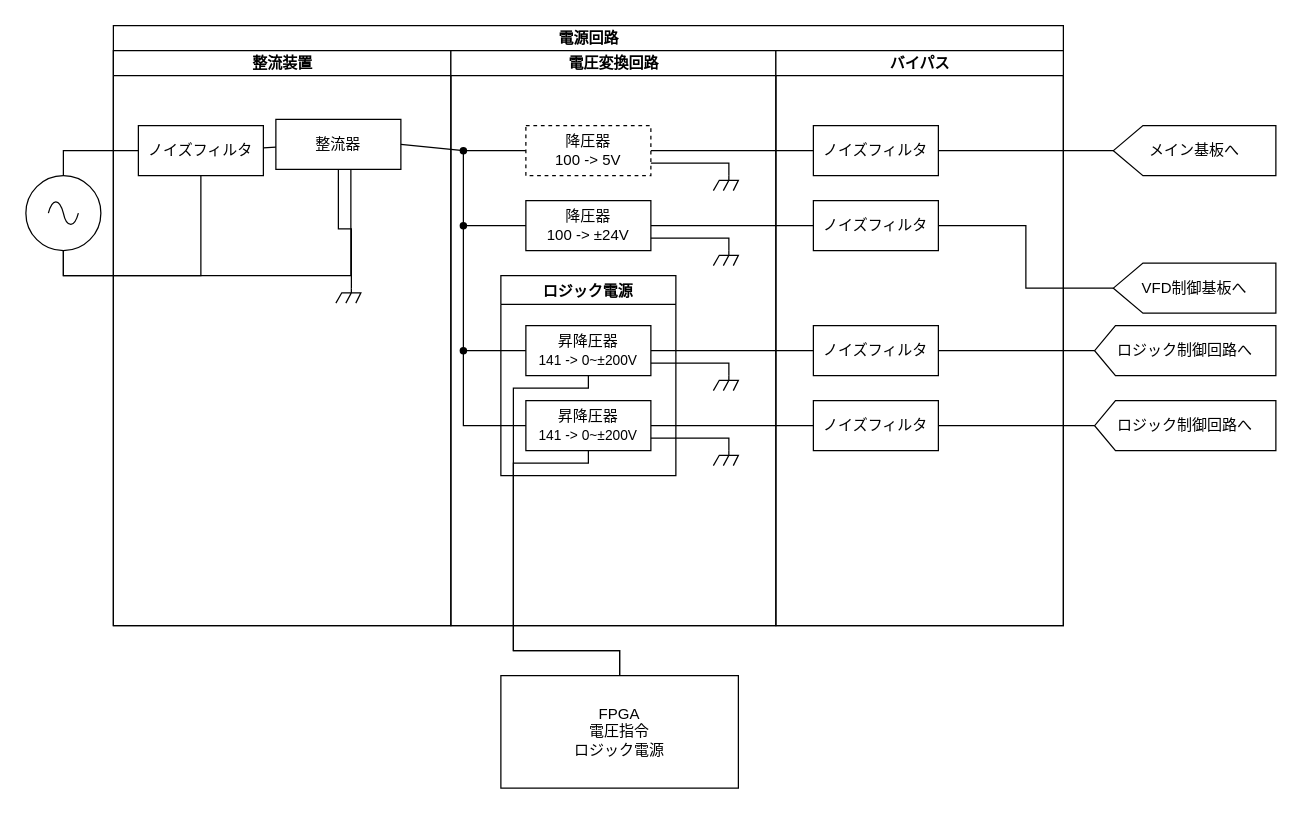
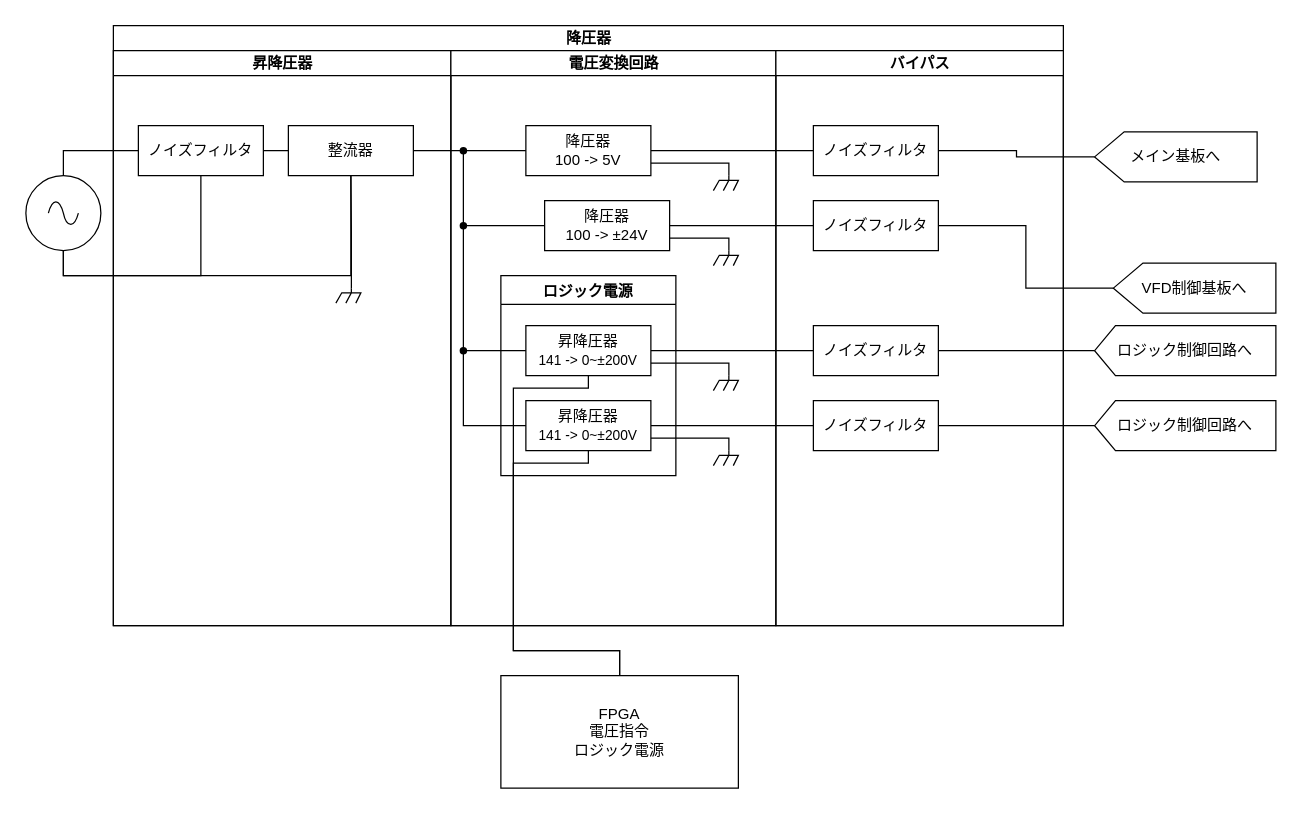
  <mxCell id="0" />
  <mxCell id="1" value="背景" style="" parent="0" />
- <mxCell id="2" value="電源回路" style="swimlane;childLayout=stackLayout;resizeParent=1;resizeParentMax=0;startSize=20;html=1;" parent="1" vertex="1"><mxGeometry x="90" y="20" width="760" height="480" as="geometry" /></mxCell>
- <mxCell id="3" value="整流装置" style="swimlane;startSize=20;html=1;" parent="2" vertex="1"><mxGeometry y="20" width="270" height="460" as="geometry" /></mxCell>
+ <mxCell id="2" value="降圧器" style="swimlane;childLayout=stackLayout;resizeParent=1;resizeParentMax=0;startSize=20;html=1;" parent="1" vertex="1"><mxGeometry x="90" y="20" width="760" height="480" as="geometry" /></mxCell>
+ <mxCell id="3" value="昇降圧器" style="swimlane;startSize=20;html=1;" parent="2" vertex="1"><mxGeometry y="20" width="270" height="460" as="geometry" /></mxCell>
  <mxCell id="4" value="電圧変換回路" style="swimlane;startSize=20;html=1;" parent="2" vertex="1"><mxGeometry x="270" y="20" width="260" height="460" as="geometry" /></mxCell>
  <mxCell id="5" value="バイパス" style="swimlane;startSize=20;html=1;" parent="2" vertex="1"><mxGeometry x="530" y="20" width="230" height="460" as="geometry" /></mxCell>
  <mxCell id="6" value="ノイズフィルタ" style="whiteSpace=wrap;html=1;verticalAlign=middle;pointerEvents=1;shadow=0;dashed=0;" parent="5" vertex="1"><mxGeometry x="30" y="60" width="100" height="40" as="geometry" /></mxCell>
  <mxCell id="7" value="ノイズフィルタ" style="whiteSpace=wrap;html=1;verticalAlign=middle;pointerEvents=1;shadow=0;dashed=0;" parent="5" vertex="1"><mxGeometry x="30" y="120" width="100" height="40" as="geometry" /></mxCell>
  <mxCell id="8" value="ノイズフィルタ" style="whiteSpace=wrap;html=1;verticalAlign=middle;pointerEvents=1;shadow=0;dashed=0;" parent="5" vertex="1"><mxGeometry x="30" y="220" width="100" height="40" as="geometry" /></mxCell>
  <mxCell id="9" value="ノイズフィルタ" style="whiteSpace=wrap;html=1;verticalAlign=middle;pointerEvents=1;shadow=0;dashed=0;" parent="5" vertex="1"><mxGeometry x="30" y="280" width="100" height="40" as="geometry" /></mxCell>
  <mxCell id="10" value="&lt;font style=&quot;font-size: 12px;&quot;&gt;FPGA&lt;br style=&quot;font-size: 12px;&quot;&gt;電圧指令&lt;br style=&quot;font-size: 12px;&quot;&gt;ロジック電源&lt;/font&gt;" style="whiteSpace=wrap;html=1;verticalAlign=middle;pointerEvents=1;shadow=0;dashed=0;fontSize=12;" parent="1" vertex="1"><mxGeometry x="400" y="540" width="190" height="90" as="geometry" /></mxCell>
  <mxCell id="11" style="edgeStyle=orthogonalEdgeStyle;rounded=0;orthogonalLoop=1;jettySize=auto;html=1;entryX=0;entryY=0.5;entryDx=0;entryDy=0;strokeColor=default;align=center;verticalAlign=middle;fontFamily=Helvetica;fontSize=12;fontColor=default;labelBackgroundColor=default;startSize=8;endArrow=none;endSize=8;endFill=0;" parent="1" source="35" target="9" edge="1"><mxGeometry relative="1" as="geometry" /></mxCell>
  <mxCell id="12" style="edgeStyle=orthogonalEdgeStyle;rounded=0;orthogonalLoop=1;jettySize=auto;html=1;entryX=0;entryY=0.5;entryDx=0;entryDy=0;strokeColor=default;align=center;verticalAlign=middle;fontFamily=Helvetica;fontSize=12;fontColor=default;labelBackgroundColor=default;startSize=8;endArrow=none;endFill=0;endSize=8;" parent="1" source="33" target="8" edge="1"><mxGeometry relative="1" as="geometry" /></mxCell>
  <mxCell id="13" style="edgeStyle=orthogonalEdgeStyle;rounded=0;orthogonalLoop=1;jettySize=auto;html=1;entryX=0;entryY=0.5;entryDx=0;entryDy=0;strokeColor=default;align=center;verticalAlign=middle;fontFamily=Helvetica;fontSize=12;fontColor=default;labelBackgroundColor=default;startSize=8;endArrow=none;endFill=0;endSize=8;" parent="1" source="31" target="7" edge="1"><mxGeometry relative="1" as="geometry" /></mxCell>
- <mxCell id="14" value="メイン基板へ" style="shape=offPageConnector;whiteSpace=wrap;html=1;fontFamily=Helvetica;fontSize=12;fontColor=default;labelBackgroundColor=default;direction=south;size=0.182;" parent="1" vertex="1"><mxGeometry x="890" y="100" width="130" height="40" as="geometry" /></mxCell>
+ <mxCell id="14" value="メイン基板へ" style="shape=offPageConnector;whiteSpace=wrap;html=1;fontFamily=Helvetica;fontSize=12;fontColor=default;labelBackgroundColor=default;direction=south;size=0.182;" parent="1" vertex="1"><mxGeometry x="875" y="105" width="130" height="40" as="geometry" /></mxCell>
  <mxCell id="15" value="VFD制御基板へ" style="shape=offPageConnector;whiteSpace=wrap;html=1;fontFamily=Helvetica;fontSize=12;fontColor=default;labelBackgroundColor=default;direction=south;size=0.182;" parent="1" vertex="1"><mxGeometry x="890" y="210" width="130" height="40" as="geometry" /></mxCell>
  <mxCell id="16" value="ロジック制御回路へ" style="shape=offPageConnector;whiteSpace=wrap;html=1;fontFamily=Helvetica;fontSize=12;fontColor=default;labelBackgroundColor=default;direction=south;size=0.115;" parent="1" vertex="1"><mxGeometry x="875" y="260" width="145" height="40" as="geometry" /></mxCell>
  <mxCell id="17" value="ロジック制御回路へ" style="shape=offPageConnector;whiteSpace=wrap;html=1;fontFamily=Helvetica;fontSize=12;fontColor=default;labelBackgroundColor=default;direction=south;size=0.115;" parent="1" vertex="1"><mxGeometry x="875" y="320" width="145" height="40" as="geometry" /></mxCell>
  <mxCell id="18" style="edgeStyle=orthogonalEdgeStyle;rounded=0;orthogonalLoop=1;jettySize=auto;html=1;entryX=0.5;entryY=1;entryDx=0;entryDy=0;strokeColor=default;align=center;verticalAlign=middle;fontFamily=Helvetica;fontSize=12;fontColor=default;labelBackgroundColor=default;startSize=8;endArrow=none;endFill=0;endSize=8;" parent="1" source="6" target="14" edge="1"><mxGeometry relative="1" as="geometry" /></mxCell>
  <mxCell id="19" style="edgeStyle=orthogonalEdgeStyle;rounded=0;orthogonalLoop=1;jettySize=auto;html=1;entryX=0.5;entryY=1;entryDx=0;entryDy=0;strokeColor=default;align=center;verticalAlign=middle;fontFamily=Helvetica;fontSize=12;fontColor=default;labelBackgroundColor=default;startSize=8;endArrow=none;endFill=0;endSize=8;" parent="1" source="7" target="15" edge="1"><mxGeometry relative="1" as="geometry" /></mxCell>
  <mxCell id="20" style="edgeStyle=orthogonalEdgeStyle;rounded=0;orthogonalLoop=1;jettySize=auto;html=1;entryX=0.5;entryY=1;entryDx=0;entryDy=0;strokeColor=default;align=center;verticalAlign=middle;fontFamily=Helvetica;fontSize=12;fontColor=default;labelBackgroundColor=default;startSize=8;endArrow=none;endFill=0;endSize=8;" parent="1" source="8" target="16" edge="1"><mxGeometry relative="1" as="geometry" /></mxCell>
  <mxCell id="21" style="edgeStyle=orthogonalEdgeStyle;rounded=0;orthogonalLoop=1;jettySize=auto;html=1;entryX=0.5;entryY=1;entryDx=0;entryDy=0;strokeColor=default;align=center;verticalAlign=middle;fontFamily=Helvetica;fontSize=12;fontColor=default;labelBackgroundColor=default;startSize=8;endArrow=none;endFill=0;endSize=8;" parent="1" source="9" target="17" edge="1"><mxGeometry relative="1" as="geometry" /></mxCell>
  <mxCell id="22" value="モデル" parent="0" />
  <mxCell id="23" value="ノイズフィルタ" style="whiteSpace=wrap;html=1;verticalAlign=middle;pointerEvents=1;shadow=0;dashed=0;" parent="22" vertex="1"><mxGeometry x="110" y="100" width="100" height="40" as="geometry" /></mxCell>
  <mxCell id="24" style="edgeStyle=orthogonalEdgeStyle;rounded=0;orthogonalLoop=1;jettySize=auto;html=1;exitX=0.5;exitY=0;exitDx=0;exitDy=0;exitPerimeter=0;entryX=0;entryY=0.5;entryDx=0;entryDy=0;strokeColor=default;align=center;verticalAlign=middle;fontFamily=Helvetica;fontSize=12;fontColor=default;labelBackgroundColor=default;startSize=8;endArrow=none;endSize=8;endFill=0;" parent="22" source="25" target="23" edge="1"><mxGeometry relative="1" as="geometry" /></mxCell>
  <mxCell id="25" value="" style="pointerEvents=1;verticalLabelPosition=bottom;shadow=0;dashed=0;align=center;html=1;verticalAlign=top;shape=mxgraph.electrical.signal_sources.source;aspect=fixed;points=[[0.5,0,0],[1,0.5,0],[0.5,1,0],[0,0.5,0]];elSignalType=ac;" parent="22" vertex="1"><mxGeometry x="20" y="140" width="60" height="60" as="geometry" /></mxCell>
- <mxCell id="26" value="整流器" style="whiteSpace=wrap;html=1;verticalAlign=middle;pointerEvents=1;shadow=0;dashed=0;" parent="22" vertex="1"><mxGeometry x="220" y="95" width="100" height="40" as="geometry" /></mxCell>
+ <mxCell id="26" value="整流器" style="whiteSpace=wrap;html=1;verticalAlign=middle;pointerEvents=1;shadow=0;dashed=0;" parent="22" vertex="1"><mxGeometry x="230" y="100" width="100" height="40" as="geometry" /></mxCell>
  <mxCell id="27" style="edgeStyle=none;curved=1;rounded=0;orthogonalLoop=1;jettySize=auto;html=1;fontSize=12;startSize=8;endSize=8;endArrow=none;endFill=0;" parent="22" source="23" target="26" edge="1"><mxGeometry relative="1" as="geometry" /></mxCell>
  <mxCell id="28" style="edgeStyle=orthogonalEdgeStyle;rounded=0;orthogonalLoop=1;jettySize=auto;html=1;fontSize=12;startSize=8;endSize=8;endArrow=none;endFill=0;entryX=0.5;entryY=1;entryDx=0;entryDy=0;entryPerimeter=0;" parent="22" source="26" target="25" edge="1"><mxGeometry relative="1" as="geometry"><mxPoint x="150" y="280" as="targetPoint" /><Array as="points"><mxPoint x="280" y="220" /><mxPoint x="50" y="220" /></Array></mxGeometry></mxCell>
  <mxCell id="29" style="edgeStyle=none;curved=1;rounded=0;orthogonalLoop=1;jettySize=auto;html=1;fontSize=12;startSize=8;endSize=8;endArrow=none;endFill=0;" parent="22" source="30" target="6" edge="1"><mxGeometry relative="1" as="geometry" /></mxCell>
- <mxCell id="30" value="降圧器&lt;br&gt;100 -&amp;gt; 5V" style="whiteSpace=wrap;html=1;verticalAlign=middle;pointerEvents=1;shadow=0;dashed=1;" parent="22" vertex="1"><mxGeometry x="420" y="100" width="100" height="40" as="geometry" /></mxCell>
- <mxCell id="31" value="降圧器&lt;br&gt;100 -&amp;gt; ±24V" style="whiteSpace=wrap;html=1;verticalAlign=middle;pointerEvents=1;shadow=0;dashed=0;" parent="22" vertex="1"><mxGeometry x="420" y="160" width="100" height="40" as="geometry" /></mxCell>
+ <mxCell id="30" value="降圧器&lt;br&gt;100 -&amp;gt; 5V" style="whiteSpace=wrap;html=1;verticalAlign=middle;pointerEvents=1;shadow=0;dashed=0;" parent="22" vertex="1"><mxGeometry x="420" y="100" width="100" height="40" as="geometry" /></mxCell>
+ <mxCell id="31" value="降圧器&lt;br&gt;100 -&amp;gt; ±24V" style="whiteSpace=wrap;html=1;verticalAlign=middle;pointerEvents=1;shadow=0;dashed=0;" parent="22" vertex="1"><mxGeometry x="435" y="160" width="100" height="40" as="geometry" /></mxCell>
  <mxCell id="32" style="edgeStyle=orthogonalEdgeStyle;rounded=0;orthogonalLoop=1;jettySize=auto;html=1;exitX=0.5;exitY=1;exitDx=0;exitDy=0;strokeColor=default;align=center;verticalAlign=middle;fontFamily=Helvetica;fontSize=12;fontColor=default;labelBackgroundColor=default;startSize=8;endArrow=none;endSize=8;entryX=0.5;entryY=0;entryDx=0;entryDy=0;endFill=0;" parent="22" source="33" target="10" edge="1"><mxGeometry relative="1" as="geometry"><mxPoint x="410" y="540" as="targetPoint" /><Array as="points"><mxPoint x="470" y="310" /><mxPoint x="410" y="310" /><mxPoint x="410" y="520" /><mxPoint x="495" y="520" /></Array></mxGeometry></mxCell>
  <mxCell id="33" value="昇降圧器&lt;br&gt;&lt;font style=&quot;font-size: 11px;&quot;&gt;141 -&amp;gt; 0~±200V&lt;/font&gt;" style="whiteSpace=wrap;html=1;verticalAlign=middle;pointerEvents=1;shadow=0;dashed=0;" parent="22" vertex="1"><mxGeometry x="420" y="260" width="100" height="40" as="geometry" /></mxCell>
  <mxCell id="34" style="edgeStyle=orthogonalEdgeStyle;rounded=0;orthogonalLoop=1;jettySize=auto;html=1;exitX=0.5;exitY=1;exitDx=0;exitDy=0;strokeColor=default;align=center;verticalAlign=middle;fontFamily=Helvetica;fontSize=12;fontColor=default;labelBackgroundColor=default;startSize=8;endArrow=none;endSize=8;entryX=0.5;entryY=0;entryDx=0;entryDy=0;endFill=0;" parent="22" source="35" target="10" edge="1"><mxGeometry relative="1" as="geometry"><mxPoint x="410" y="540" as="targetPoint" /><Array as="points"><mxPoint x="470" y="370" /><mxPoint x="410" y="370" /><mxPoint x="410" y="520" /><mxPoint x="495" y="520" /></Array></mxGeometry></mxCell>
  <mxCell id="35" value="昇降圧器&lt;br&gt;&lt;font style=&quot;font-size: 11px;&quot;&gt;141 -&amp;gt; 0~±200V&lt;/font&gt;" style="whiteSpace=wrap;html=1;verticalAlign=middle;pointerEvents=1;shadow=0;dashed=0;" parent="22" vertex="1"><mxGeometry x="420" y="320" width="100" height="40" as="geometry" /></mxCell>
  <mxCell id="36" value="ロジック電源" style="swimlane;" parent="22" vertex="1"><mxGeometry x="400" y="220" width="140" height="160" as="geometry" /></mxCell>
  <mxCell id="37" style="edgeStyle=none;curved=1;rounded=0;orthogonalLoop=1;jettySize=auto;html=1;entryX=0;entryY=0.5;entryDx=0;entryDy=0;fontSize=12;startSize=8;endSize=8;endArrow=none;endFill=0;" parent="22" source="38" target="30" edge="1"><mxGeometry relative="1" as="geometry" /></mxCell>
  <mxCell id="38" value="" style="shape=waypoint;sketch=0;fillStyle=solid;size=6;pointerEvents=1;points=[];fillColor=none;resizable=0;rotatable=0;perimeter=centerPerimeter;snapToPoint=1;" parent="22" vertex="1"><mxGeometry x="360" y="110" width="20" height="20" as="geometry" /></mxCell>
  <mxCell id="39" style="edgeStyle=none;curved=1;rounded=0;orthogonalLoop=1;jettySize=auto;html=1;exitX=1;exitY=0.5;exitDx=0;exitDy=0;entryX=0.291;entryY=0.438;entryDx=0;entryDy=0;entryPerimeter=0;fontSize=12;startSize=8;endSize=8;endArrow=none;endFill=0;" parent="22" source="26" target="38" edge="1"><mxGeometry relative="1" as="geometry" /></mxCell>
  <mxCell id="40" style="edgeStyle=none;curved=1;rounded=0;orthogonalLoop=1;jettySize=auto;html=1;entryX=0;entryY=0.5;entryDx=0;entryDy=0;fontSize=12;startSize=8;endSize=8;endArrow=none;endFill=0;" parent="22" source="41" target="31" edge="1"><mxGeometry relative="1" as="geometry" /></mxCell>
  <mxCell id="41" value="" style="shape=waypoint;sketch=0;fillStyle=solid;size=6;pointerEvents=1;points=[];fillColor=none;resizable=0;rotatable=0;perimeter=centerPerimeter;snapToPoint=1;" parent="22" vertex="1"><mxGeometry x="360" y="170" width="20" height="20" as="geometry" /></mxCell>
  <mxCell id="42" style="edgeStyle=orthogonalEdgeStyle;rounded=0;orthogonalLoop=1;jettySize=auto;html=1;entryX=0;entryY=0.5;entryDx=0;entryDy=0;fontSize=12;startSize=8;endSize=8;endArrow=none;endFill=0;" parent="22" source="44" target="35" edge="1"><mxGeometry relative="1" as="geometry"><Array as="points"><mxPoint x="370" y="340" /></Array></mxGeometry></mxCell>
  <mxCell id="43" style="edgeStyle=none;curved=1;rounded=0;orthogonalLoop=1;jettySize=auto;html=1;fontSize=12;startSize=8;endSize=8;endArrow=none;endFill=0;" parent="22" source="44" target="33" edge="1"><mxGeometry relative="1" as="geometry" /></mxCell>
  <mxCell id="44" value="" style="shape=waypoint;sketch=0;fillStyle=solid;size=6;pointerEvents=1;points=[];fillColor=none;resizable=0;rotatable=0;perimeter=centerPerimeter;snapToPoint=1;" parent="22" vertex="1"><mxGeometry x="360" y="270" width="20" height="20" as="geometry" /></mxCell>
  <mxCell id="45" style="edgeStyle=none;curved=1;rounded=0;orthogonalLoop=1;jettySize=auto;html=1;entryX=0.3;entryY=0.38;entryDx=0;entryDy=0;entryPerimeter=0;fontSize=12;startSize=8;endSize=8;endArrow=none;endFill=0;" parent="22" source="38" target="41" edge="1"><mxGeometry relative="1" as="geometry" /></mxCell>
  <mxCell id="46" style="edgeStyle=none;curved=1;rounded=0;orthogonalLoop=1;jettySize=auto;html=1;entryX=0.28;entryY=0.3;entryDx=0;entryDy=0;entryPerimeter=0;fontSize=12;startSize=8;endSize=8;endArrow=none;endFill=0;" parent="22" source="41" target="44" edge="1"><mxGeometry relative="1" as="geometry" /></mxCell>
  <mxCell id="47" value="" style="pointerEvents=1;verticalLabelPosition=bottom;shadow=0;dashed=0;align=center;html=1;verticalAlign=top;shape=mxgraph.electrical.miscellaneous.chassis;" parent="22" vertex="1"><mxGeometry x="570" y="140" width="20" height="12" as="geometry" /></mxCell>
  <mxCell id="48" value="" style="pointerEvents=1;verticalLabelPosition=bottom;shadow=0;dashed=0;align=center;html=1;verticalAlign=top;shape=mxgraph.electrical.miscellaneous.chassis;" parent="22" vertex="1"><mxGeometry x="570" y="200" width="20" height="12" as="geometry" /></mxCell>
  <mxCell id="49" style="edgeStyle=orthogonalEdgeStyle;rounded=0;orthogonalLoop=1;jettySize=auto;html=1;exitX=0.62;exitY=0;exitDx=0;exitDy=0;exitPerimeter=0;entryX=1;entryY=0.75;entryDx=0;entryDy=0;fontSize=12;startSize=8;endSize=8;endArrow=none;endFill=0;" parent="22" source="50" target="33" edge="1"><mxGeometry relative="1" as="geometry"><Array as="points"><mxPoint x="582" y="290" /></Array></mxGeometry></mxCell>
  <mxCell id="50" value="" style="pointerEvents=1;verticalLabelPosition=bottom;shadow=0;dashed=0;align=center;html=1;verticalAlign=top;shape=mxgraph.electrical.miscellaneous.chassis;" parent="22" vertex="1"><mxGeometry x="570" y="300" width="20" height="12" as="geometry" /></mxCell>
  <mxCell id="51" value="" style="pointerEvents=1;verticalLabelPosition=bottom;shadow=0;dashed=0;align=center;html=1;verticalAlign=top;shape=mxgraph.electrical.miscellaneous.chassis;" parent="22" vertex="1"><mxGeometry x="570" y="360" width="20" height="12" as="geometry" /></mxCell>
  <mxCell id="52" style="edgeStyle=orthogonalEdgeStyle;rounded=0;orthogonalLoop=1;jettySize=auto;html=1;exitX=1;exitY=0.75;exitDx=0;exitDy=0;entryX=0.62;entryY=0;entryDx=0;entryDy=0;entryPerimeter=0;fontSize=12;startSize=8;endSize=8;endArrow=none;endFill=0;" parent="22" source="35" target="51" edge="1"><mxGeometry relative="1" as="geometry"><Array as="points"><mxPoint x="582" y="350" /></Array></mxGeometry></mxCell>
  <mxCell id="53" style="edgeStyle=orthogonalEdgeStyle;rounded=0;orthogonalLoop=1;jettySize=auto;html=1;exitX=1;exitY=0.75;exitDx=0;exitDy=0;entryX=0.62;entryY=0;entryDx=0;entryDy=0;entryPerimeter=0;fontSize=12;startSize=8;endSize=8;endArrow=none;endFill=0;" parent="22" source="31" target="48" edge="1"><mxGeometry relative="1" as="geometry"><Array as="points"><mxPoint x="582" y="190" /></Array></mxGeometry></mxCell>
  <mxCell id="54" style="edgeStyle=orthogonalEdgeStyle;rounded=0;orthogonalLoop=1;jettySize=auto;html=1;exitX=1;exitY=0.75;exitDx=0;exitDy=0;entryX=0.62;entryY=0;entryDx=0;entryDy=0;entryPerimeter=0;strokeColor=default;align=center;verticalAlign=middle;fontFamily=Helvetica;fontSize=12;fontColor=default;labelBackgroundColor=default;startSize=8;endArrow=none;endSize=8;endFill=0;" parent="22" source="30" target="47" edge="1"><mxGeometry relative="1" as="geometry"><Array as="points"><mxPoint x="582" y="130" /></Array></mxGeometry></mxCell>
  <mxCell id="55" style="edgeStyle=orthogonalEdgeStyle;rounded=0;orthogonalLoop=1;jettySize=auto;html=1;exitX=0.62;exitY=0;exitDx=0;exitDy=0;exitPerimeter=0;strokeColor=default;align=center;verticalAlign=middle;fontFamily=Helvetica;fontSize=12;fontColor=default;labelBackgroundColor=default;startSize=8;endArrow=none;endSize=8;entryX=0.5;entryY=1;entryDx=0;entryDy=0;endFill=0;" parent="22" source="56" target="26" edge="1"><mxGeometry relative="1" as="geometry"><mxPoint x="280.393" y="270" as="targetPoint" /></mxGeometry></mxCell>
  <mxCell id="56" value="" style="pointerEvents=1;verticalLabelPosition=bottom;shadow=0;dashed=0;align=center;html=1;verticalAlign=top;shape=mxgraph.electrical.miscellaneous.chassis;" parent="22" vertex="1"><mxGeometry x="268" y="230" width="20" height="12" as="geometry" /></mxCell>
  <mxCell id="57" style="edgeStyle=orthogonalEdgeStyle;rounded=0;orthogonalLoop=1;jettySize=auto;html=1;exitX=0.5;exitY=1;exitDx=0;exitDy=0;entryX=0.5;entryY=1;entryDx=0;entryDy=0;entryPerimeter=0;strokeColor=default;align=center;verticalAlign=middle;fontFamily=Helvetica;fontSize=12;fontColor=default;labelBackgroundColor=default;startSize=8;endArrow=none;endSize=8;endFill=0;" parent="22" source="23" target="25" edge="1"><mxGeometry relative="1" as="geometry"><Array as="points"><mxPoint x="160" y="220" /><mxPoint x="50" y="220" /></Array></mxGeometry></mxCell>
